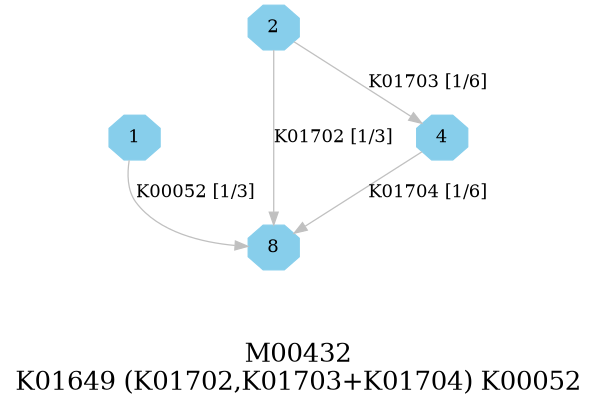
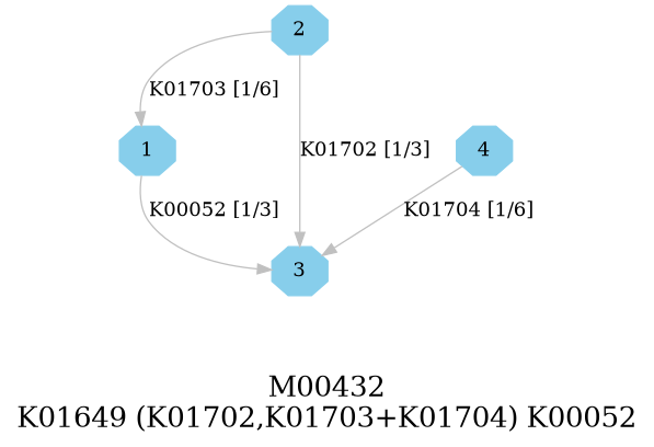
  digraph {
    fontsize=20
    label="M00432\nK01649 (K01702,K01703+K01704) K00052"
    node [color=skyblue shape=octagon style=filled]
    edge [color=grey]
    1 [height=.3 width=.3]
    2 [height=.3 width=.3]
-   3 [height=.3 width=.3 label=8]
+   3 [height=.3 width=.3]
    4 [height=.3 width=.3]
    subgraph sub_1 {
      1
      2
      3
      4
    }
    1 -> 3 [label="K00052 [1/3]"]
    2 -> 3 [label="K01702 [1/3]"]
-   2 -> 4 [label="K01703 [1/6]"]
+   2 -> 1 [label="K01703 [1/6]"]
    4 -> 3 [label="K01704 [1/6]"]
  }
